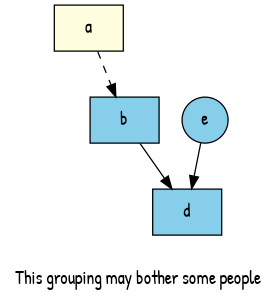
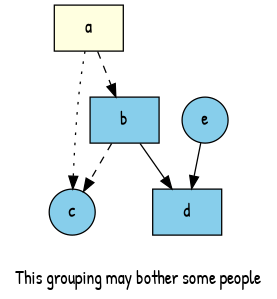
  digraph {
    fontname="Patrick Hand"
    label="This grouping may bother some people"
    node [fillcolor=skyblue fontname="Patrick Hand" shape=box style=filled]
    edge [fontname="Patrick Hand" style=dashed]
    a [fillcolor=lightyellow]
    b
+   c [shape=circle]
    d
    e [shape=circle]
    a -> b
+   a -> c [style=dotted]
+   b -> c
    b -> d [style=solid]
    e -> d [style=solid]
  }
